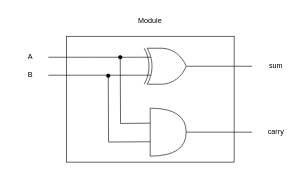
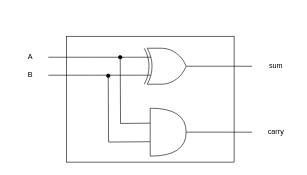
  <mxCell id="0" />
  <mxCell id="1" parent="0" />
  <mxCell id="2" value="" style="rounded=0;whiteSpace=wrap;html=1;" parent="1" vertex="1"><mxGeometry x="110" y="60" width="280" height="210" as="geometry" /></mxCell>
  <mxCell id="3" style="edgeStyle=orthogonalEdgeStyle;orthogonalLoop=1;jettySize=auto;html=1;exitX=0;exitY=0.25;exitDx=0;exitDy=0;exitPerimeter=0;strokeColor=default;rounded=0;endArrow=none;endFill=0;" parent="1" source="6" edge="1"><mxGeometry relative="1" as="geometry"><mxPoint x="80" y="95" as="targetPoint" /></mxGeometry></mxCell>
  <mxCell id="4" style="edgeStyle=orthogonalEdgeStyle;rounded=0;orthogonalLoop=1;jettySize=auto;html=1;exitX=0;exitY=0.75;exitDx=0;exitDy=0;exitPerimeter=0;strokeColor=default;endArrow=none;endFill=0;" parent="1" source="6" edge="1"><mxGeometry relative="1" as="geometry"><mxPoint x="80" y="125" as="targetPoint" /></mxGeometry></mxCell>
  <mxCell id="5" style="edgeStyle=orthogonalEdgeStyle;rounded=0;orthogonalLoop=1;jettySize=auto;html=1;exitX=1;exitY=0.5;exitDx=0;exitDy=0;exitPerimeter=0;strokeColor=default;endArrow=none;endFill=0;" parent="1" source="6" edge="1"><mxGeometry relative="1" as="geometry"><mxPoint x="420" y="110.048" as="targetPoint" /></mxGeometry></mxCell>
  <mxCell id="6" value="" style="verticalLabelPosition=bottom;shadow=0;dashed=0;align=center;html=1;verticalAlign=top;shape=mxgraph.electrical.logic_gates.logic_gate;operation=xor;" parent="1" vertex="1"><mxGeometry x="230" y="80" width="100" height="60" as="geometry" /></mxCell>
  <mxCell id="7" style="edgeStyle=orthogonalEdgeStyle;rounded=0;orthogonalLoop=1;jettySize=auto;html=1;exitX=0;exitY=0.25;exitDx=0;exitDy=0;exitPerimeter=0;strokeColor=default;endArrow=oval;endFill=1;" parent="1" edge="1"><mxGeometry relative="1" as="geometry"><mxPoint x="200" y="95" as="targetPoint" /><mxPoint x="250" y="205" as="sourcePoint" /></mxGeometry></mxCell>
  <mxCell id="8" style="edgeStyle=orthogonalEdgeStyle;rounded=0;orthogonalLoop=1;jettySize=auto;html=1;exitX=0;exitY=0.75;exitDx=0;exitDy=0;exitPerimeter=0;strokeColor=default;endArrow=oval;endFill=1;" parent="1" edge="1"><mxGeometry relative="1" as="geometry"><mxPoint x="180" y="126" as="targetPoint" /><mxPoint x="250" y="236" as="sourcePoint" /></mxGeometry></mxCell>
  <mxCell id="9" style="edgeStyle=orthogonalEdgeStyle;rounded=0;orthogonalLoop=1;jettySize=auto;html=1;exitX=1;exitY=0.5;exitDx=0;exitDy=0;exitPerimeter=0;strokeColor=default;endArrow=none;endFill=0;" parent="1" source="10" edge="1"><mxGeometry relative="1" as="geometry"><mxPoint x="420" y="220.048" as="targetPoint" /></mxGeometry></mxCell>
  <mxCell id="10" value="" style="shape=or;whiteSpace=wrap;html=1;" parent="1" vertex="1"><mxGeometry x="250" y="180" width="60" height="80" as="geometry" /></mxCell>
  <mxCell id="11" value="A" style="text;html=1;strokeColor=none;fillColor=none;align=center;verticalAlign=middle;whiteSpace=wrap;rounded=0;" vertex="1" parent="1"><mxGeometry x="20" y="80" width="60" height="30" as="geometry" /></mxCell>
  <mxCell id="12" value="B" style="text;html=1;strokeColor=none;fillColor=none;align=center;verticalAlign=middle;whiteSpace=wrap;rounded=0;" vertex="1" parent="1"><mxGeometry x="20" y="110" width="60" height="30" as="geometry" /></mxCell>
  <mxCell id="13" value="sum" style="text;html=1;strokeColor=none;fillColor=none;align=center;verticalAlign=middle;whiteSpace=wrap;rounded=0;" vertex="1" parent="1"><mxGeometry x="430" y="95" width="60" height="30" as="geometry" /></mxCell>
  <mxCell id="14" value="carry" style="text;html=1;strokeColor=none;fillColor=none;align=center;verticalAlign=middle;whiteSpace=wrap;rounded=0;" vertex="1" parent="1"><mxGeometry x="430" y="205" width="60" height="30" as="geometry" /></mxCell>
- <mxCell id="15" value="Module" style="text;html=1;strokeColor=none;fillColor=none;align=center;verticalAlign=middle;whiteSpace=wrap;rounded=0;" vertex="1" parent="1"><mxGeometry x="220" y="20" width="60" height="30" as="geometry" /></mxCell>
